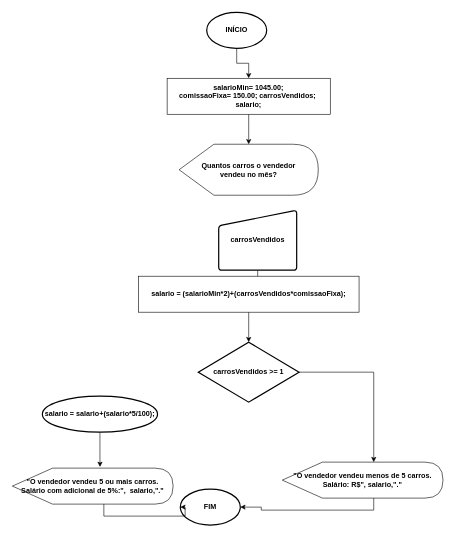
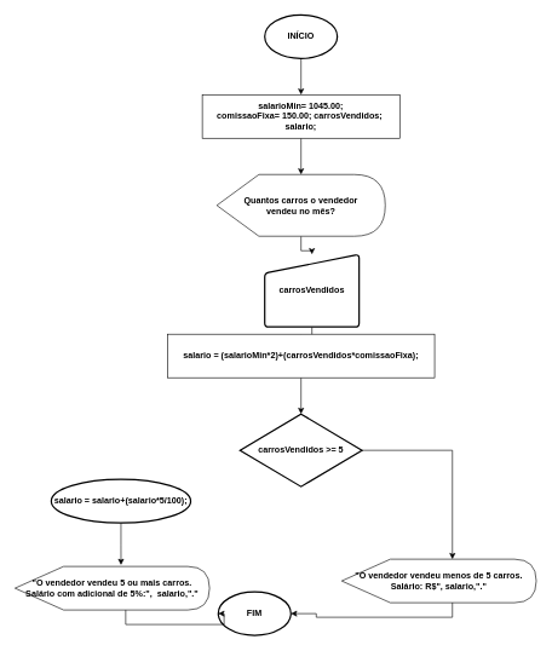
  <mxCell id="0" />
  <mxCell id="1" parent="0" />
  <mxCell id="2" style="edgeStyle=orthogonalEdgeStyle;rounded=0;orthogonalLoop=1;jettySize=auto;html=1;" edge="1" parent="1" source="3" target="5"><mxGeometry relative="1" as="geometry" /></mxCell>
- <mxCell id="3" value="INÍCIO" style="strokeWidth=2;html=1;shape=mxgraph.flowchart.start_1;whiteSpace=wrap;fontStyle=1" vertex="1" parent="1"><mxGeometry x="344" y="20" width="100" height="60" as="geometry" /></mxCell>
+ <mxCell id="3" value="INÍCIO" style="strokeWidth=2;html=1;shape=mxgraph.flowchart.start_1;whiteSpace=wrap;fontStyle=1" vertex="1" parent="1"><mxGeometry x="364" y="20" width="100" height="60" as="geometry" /></mxCell>
  <mxCell id="4" value="" style="edgeStyle=orthogonalEdgeStyle;rounded=0;orthogonalLoop=1;jettySize=auto;html=1;" edge="1" parent="1" source="5" target="7"><mxGeometry relative="1" as="geometry" /></mxCell>
  <mxCell id="5" value="&lt;div&gt;salarioMin= 1045.00;&lt;br&gt;comissaoFixa= 150.00;&amp;nbsp;&lt;span&gt;carrosVendidos;&amp;nbsp;&lt;/span&gt;&lt;/div&gt;salario;" style="rounded=0;whiteSpace=wrap;html=1;fontStyle=1" vertex="1" parent="1"><mxGeometry x="278" y="130" width="272" height="60" as="geometry" /></mxCell>
+ <mxCell id="6" value="" style="edgeStyle=orthogonalEdgeStyle;rounded=0;orthogonalLoop=1;jettySize=auto;html=1;" edge="1" parent="1" source="7" target="9"><mxGeometry relative="1" as="geometry" /></mxCell>
  <mxCell id="7" value="Quantos carros o vendedor&lt;br&gt;vendeu no mês?" style="shape=display;whiteSpace=wrap;html=1;fontStyle=1" vertex="1" parent="1"><mxGeometry x="298" y="240" width="232" height="85" as="geometry" /></mxCell>
  <mxCell id="8" value="" style="edgeStyle=orthogonalEdgeStyle;rounded=0;orthogonalLoop=1;jettySize=auto;html=1;" edge="1" parent="1" source="9" target="13"><mxGeometry relative="1" as="geometry" /></mxCell>
  <mxCell id="9" value="carrosVendidos" style="html=1;strokeWidth=2;shape=manualInput;whiteSpace=wrap;rounded=1;size=26;arcSize=11;fontStyle=1" vertex="1" parent="1"><mxGeometry x="364" y="350" width="130" height="100" as="geometry" /></mxCell>
  <mxCell id="10" value="" style="edgeStyle=orthogonalEdgeStyle;rounded=0;orthogonalLoop=1;jettySize=auto;html=1;" edge="1" parent="1"><mxGeometry relative="1" as="geometry"><mxPoint x="414" y="610" as="sourcePoint" /></mxGeometry></mxCell>
  <mxCell id="11" value="FIM" style="strokeWidth=2;html=1;shape=mxgraph.flowchart.start_1;whiteSpace=wrap;fontStyle=1" vertex="1" parent="1"><mxGeometry x="300" y="815" width="100" height="60" as="geometry" /></mxCell>
  <mxCell id="12" value="" style="edgeStyle=orthogonalEdgeStyle;rounded=0;orthogonalLoop=1;jettySize=auto;html=1;" edge="1" parent="1" source="13" target="15"><mxGeometry relative="1" as="geometry" /></mxCell>
  <mxCell id="13" value="salario = (salarioMin*2)+(carrosVendidos*comissaoFixa);" style="rounded=0;whiteSpace=wrap;html=1;align=center;fontStyle=1" vertex="1" parent="1"><mxGeometry x="230" y="460" width="368" height="60" as="geometry" /></mxCell>
  <mxCell id="14" style="edgeStyle=orthogonalEdgeStyle;rounded=0;orthogonalLoop=1;jettySize=auto;html=1;entryX=0;entryY=0;entryDx=152.5;entryDy=0;entryPerimeter=0;exitX=1;exitY=0.5;exitDx=0;exitDy=0;exitPerimeter=0;" edge="1" parent="1" source="15" target="21"><mxGeometry relative="1" as="geometry" /></mxCell>
- <mxCell id="15" value="carrosVendidos &amp;gt;= 1" style="strokeWidth=2;html=1;shape=mxgraph.flowchart.decision;whiteSpace=wrap;align=center;fontStyle=1" vertex="1" parent="1"><mxGeometry x="330" y="570" width="168" height="100" as="geometry" /></mxCell>
+ <mxCell id="15" value="carrosVendidos &amp;gt;= 5" style="strokeWidth=2;html=1;shape=mxgraph.flowchart.decision;whiteSpace=wrap;align=center;fontStyle=1" vertex="1" parent="1"><mxGeometry x="330" y="570" width="168" height="100" as="geometry" /></mxCell>
  <mxCell id="16" value="" style="edgeStyle=orthogonalEdgeStyle;rounded=0;orthogonalLoop=1;jettySize=auto;html=1;entryX=0.545;entryY=-0.033;entryDx=0;entryDy=0;entryPerimeter=0;" edge="1" parent="1" source="17" target="19"><mxGeometry relative="1" as="geometry" /></mxCell>
  <mxCell id="17" value="salario = salario+(salario*5/100);" style="ellipse;whiteSpace=wrap;html=1;strokeWidth=2;fontStyle=1;" vertex="1" parent="1"><mxGeometry x="70" y="660" width="192" height="60" as="geometry" /></mxCell>
  <mxCell id="18" style="edgeStyle=orthogonalEdgeStyle;rounded=0;orthogonalLoop=1;jettySize=auto;html=1;entryX=0;entryY=0.5;entryDx=0;entryDy=0;entryPerimeter=0;exitX=0;exitY=0;exitDx=152.5;exitDy=60;exitPerimeter=0;" edge="1" parent="1" source="19" target="11"><mxGeometry relative="1" as="geometry" /></mxCell>
  <mxCell id="19" value="&quot;O vendedor vendeu 5 ou mais carros.&lt;br&gt;Salário com adicional de 5%:&quot;,&amp;nbsp; salario,&quot;.&quot;" style="shape=display;whiteSpace=wrap;html=1;align=center;fontStyle=1" vertex="1" parent="1"><mxGeometry x="20" y="780" width="268" height="60" as="geometry" /></mxCell>
  <mxCell id="20" style="edgeStyle=orthogonalEdgeStyle;rounded=0;orthogonalLoop=1;jettySize=auto;html=1;entryX=1;entryY=0.5;entryDx=0;entryDy=0;entryPerimeter=0;exitX=0;exitY=0;exitDx=152.5;exitDy=60;exitPerimeter=0;" edge="1" parent="1" source="21" target="11"><mxGeometry relative="1" as="geometry" /></mxCell>
  <mxCell id="21" value="&quot;O vendedor vendeu menos de 5 carros. Salário: R$&quot;, salario,&quot;.&quot;" style="shape=display;whiteSpace=wrap;html=1;align=center;fontStyle=1" vertex="1" parent="1"><mxGeometry x="470" y="770" width="268" height="60" as="geometry" /></mxCell>
